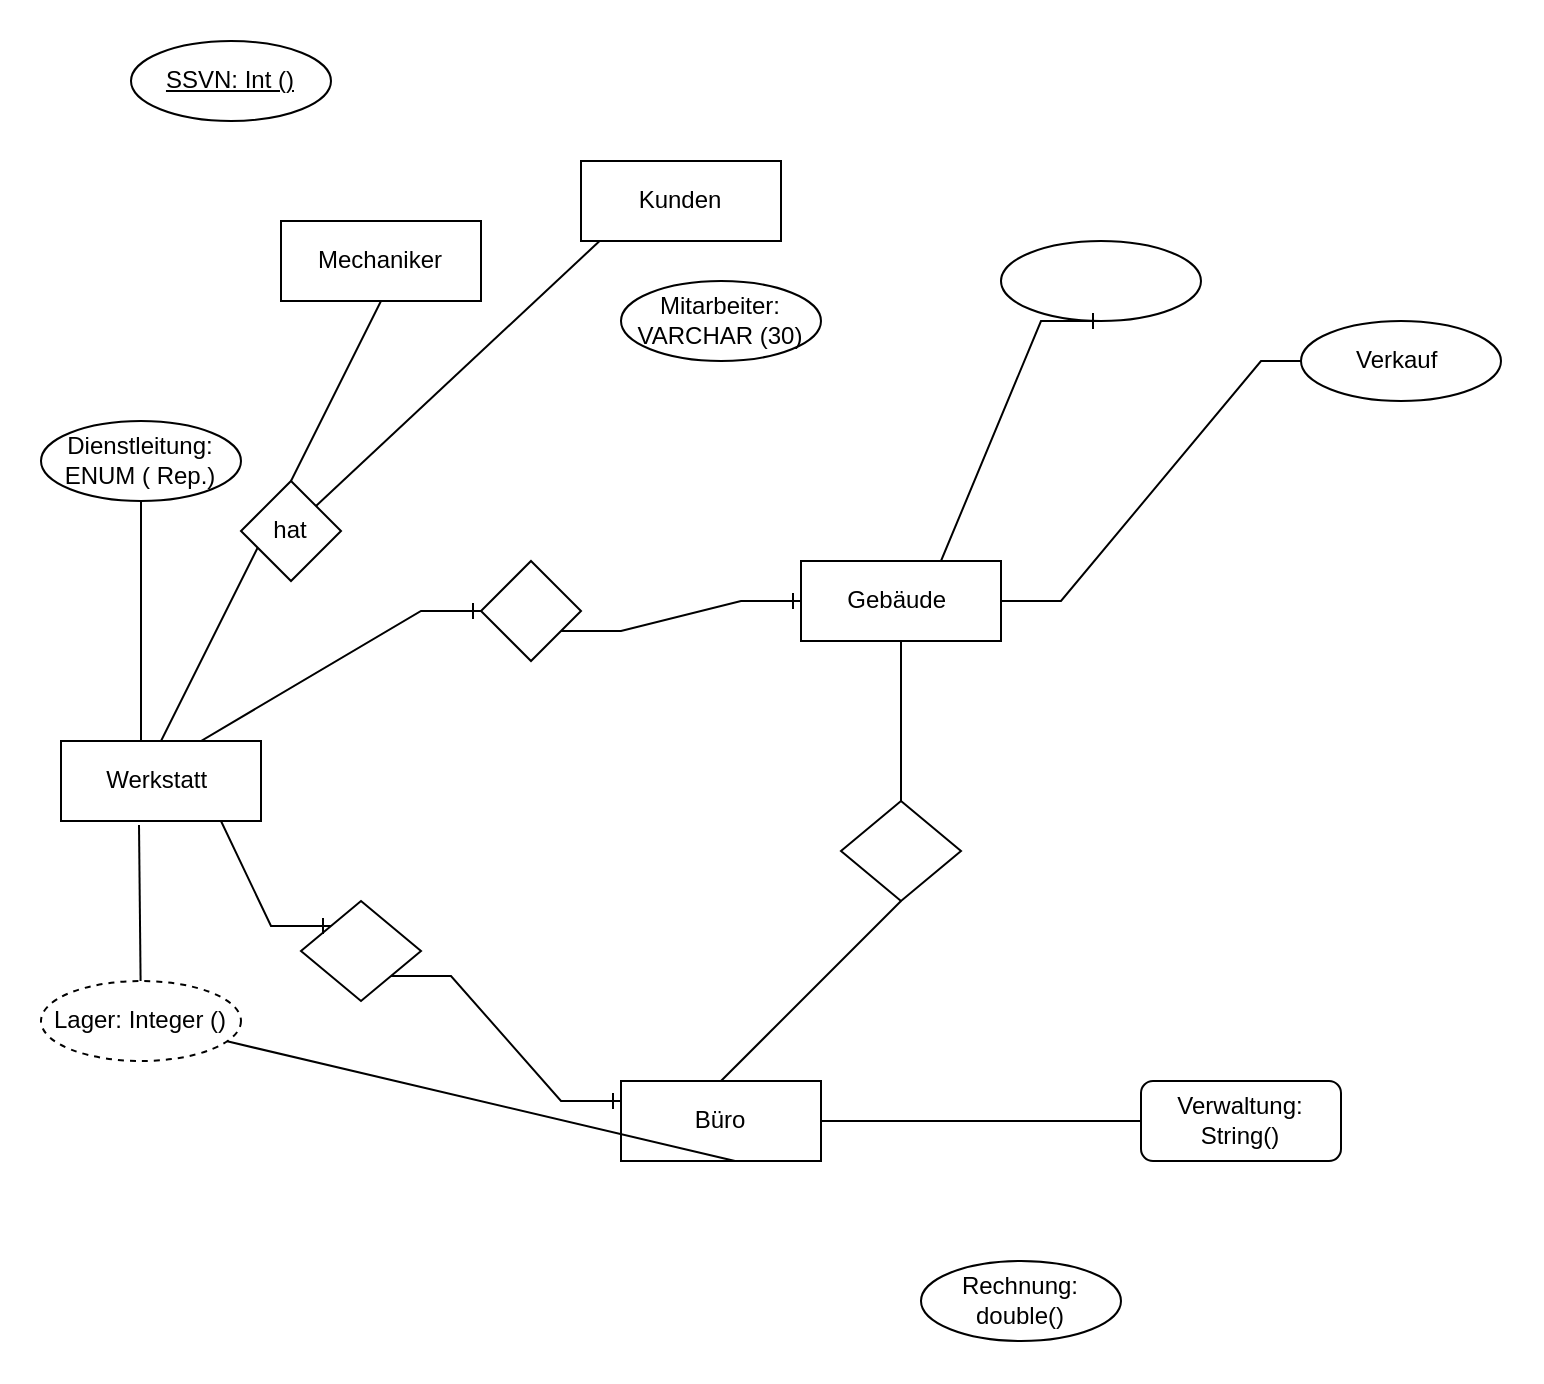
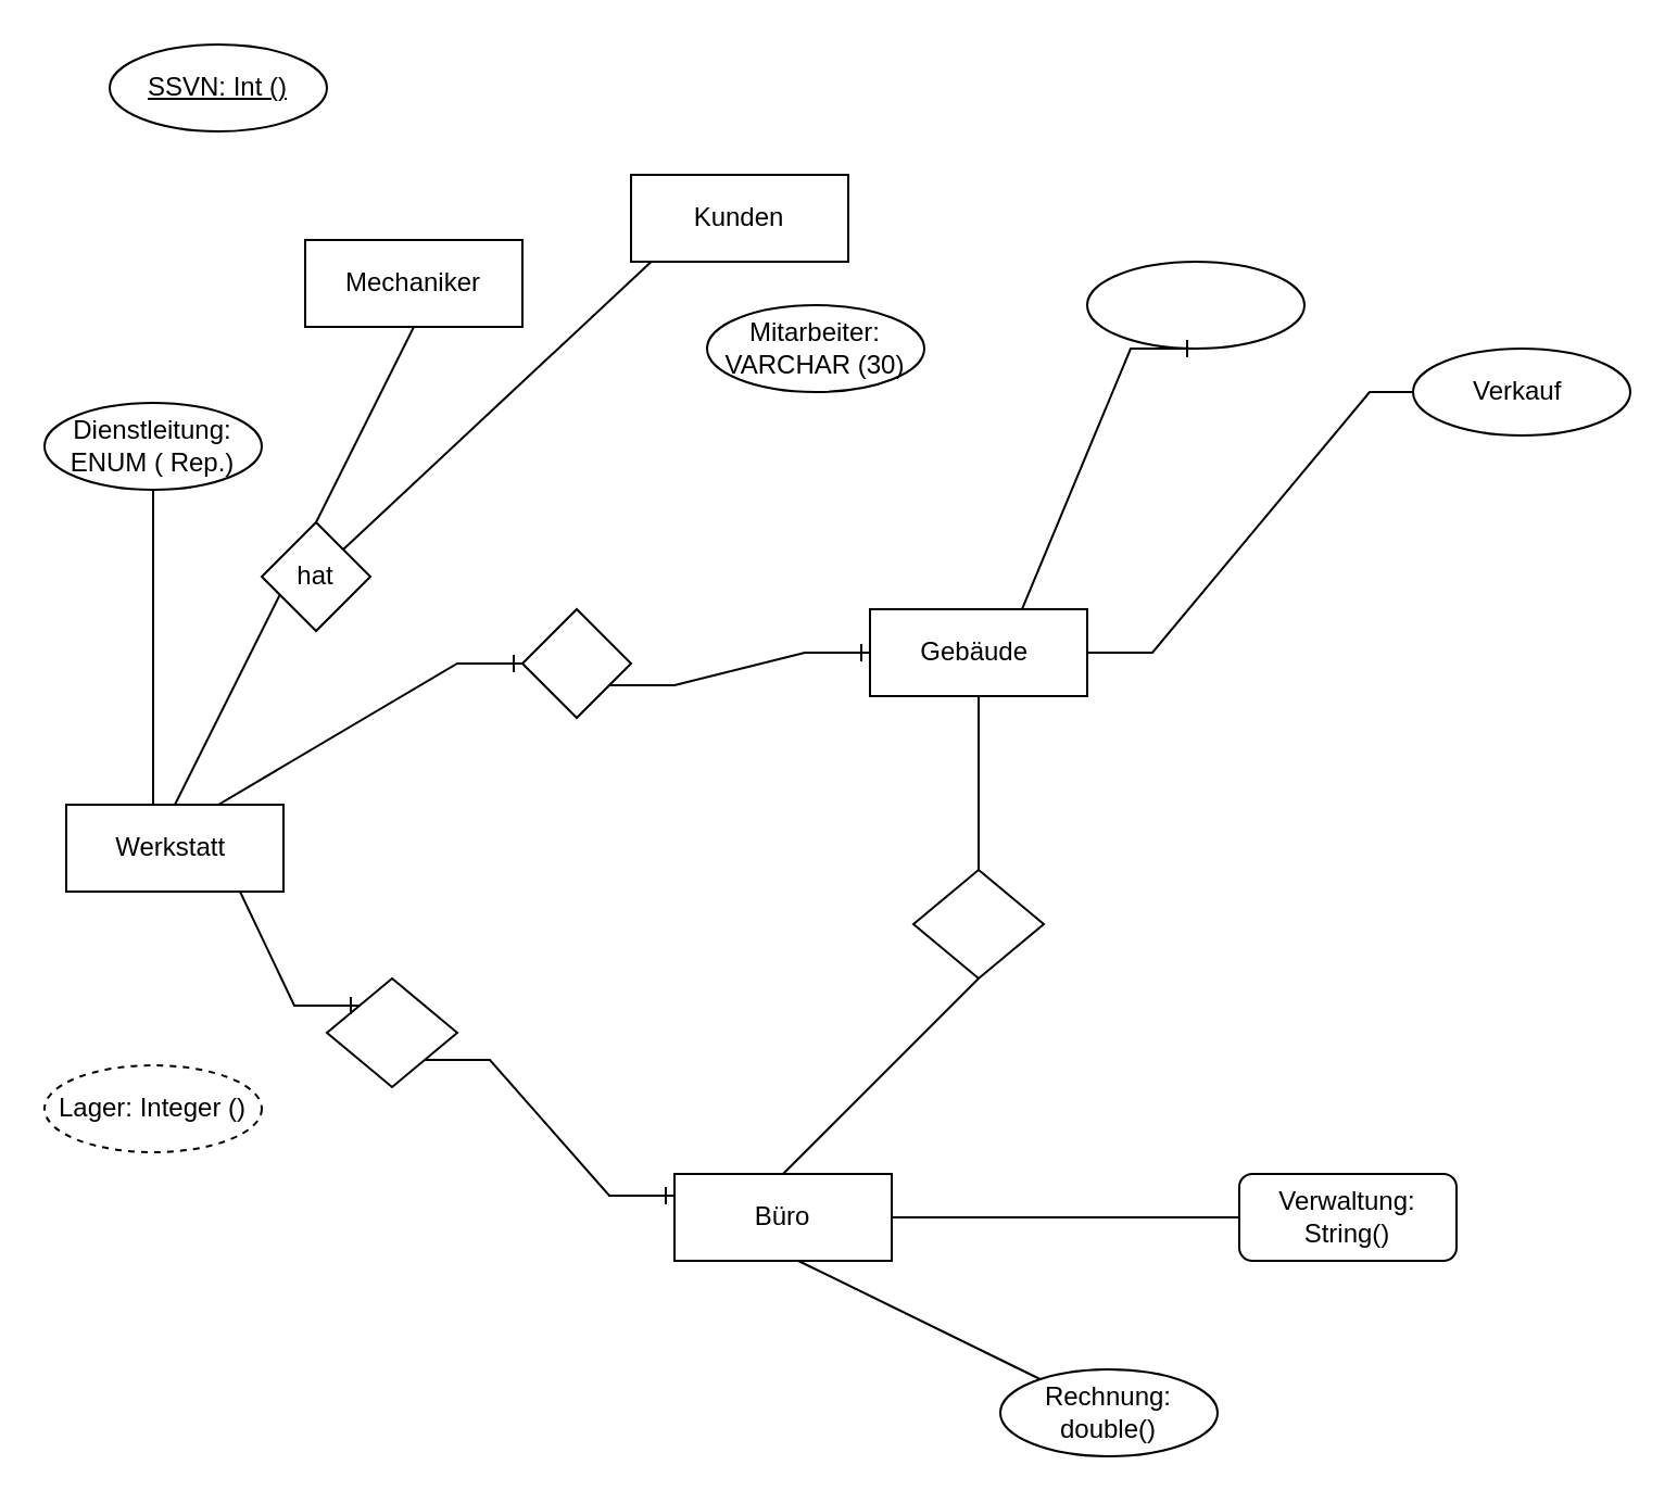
  <mxCell id="0" />
  <mxCell id="1" parent="0" />
  <mxCell id="2" value="Gebäude&amp;nbsp;" style="whiteSpace=wrap;html=1;align=center;" vertex="1" parent="1"><mxGeometry x="400" y="280" width="100" height="40" as="geometry" /></mxCell>
  <mxCell id="3" value="Werkstatt&amp;nbsp;" style="whiteSpace=wrap;html=1;align=center;" vertex="1" parent="1"><mxGeometry x="30" y="370" width="100" height="40" as="geometry" /></mxCell>
  <mxCell id="4" value="" style="edgeStyle=entityRelationEdgeStyle;fontSize=12;html=1;endArrow=ERone;endFill=1;rounded=0;" edge="1" parent="1"><mxGeometry width="100" height="100" relative="1" as="geometry"><mxPoint x="500" y="300" as="sourcePoint" /><mxPoint x="660" y="180" as="targetPoint" /><Array as="points"><mxPoint x="550" y="250" /></Array></mxGeometry></mxCell>
  <mxCell id="5" value="Verkauf&amp;nbsp;" style="ellipse;whiteSpace=wrap;html=1;align=center;" vertex="1" parent="1"><mxGeometry x="650" y="160" width="100" height="40" as="geometry" /></mxCell>
  <mxCell id="6" value="" style="ellipse;whiteSpace=wrap;html=1;align=center;" vertex="1" parent="1"><mxGeometry x="500" y="120" width="100" height="40" as="geometry" /></mxCell>
  <mxCell id="7" value="" style="edgeStyle=entityRelationEdgeStyle;fontSize=12;html=1;endArrow=ERone;endFill=1;rounded=0;entryX=0.5;entryY=1;entryDx=0;entryDy=0;" edge="1" parent="1" target="6"><mxGeometry width="100" height="100" relative="1" as="geometry"><mxPoint x="440" y="280" as="sourcePoint" /><mxPoint x="600" y="160" as="targetPoint" /><Array as="points"><mxPoint x="490" y="230" /></Array></mxGeometry></mxCell>
- <mxCell id="8" value="Mitarbeiter: VARCHAR (30)" style="ellipse;whiteSpace=wrap;html=1;align=center;" vertex="1" parent="1"><mxGeometry x="310" y="140" width="100" height="40" as="geometry" /></mxCell>
+ <mxCell id="8" value="Mitarbeiter: VARCHAR (30)" style="ellipse;whiteSpace=wrap;html=1;align=center;" vertex="1" parent="1"><mxGeometry x="325" y="140" width="100" height="40" as="geometry" /></mxCell>
  <mxCell id="9" value="Verwaltung: String()" style="whiteSpace=wrap;html=1;align=center;rounded=1;" vertex="1" parent="1"><mxGeometry x="570" y="540" width="100" height="40" as="geometry" /></mxCell>
  <mxCell id="10" value="Büro" style="whiteSpace=wrap;html=1;align=center;" vertex="1" parent="1"><mxGeometry x="310" y="540" width="100" height="40" as="geometry" /></mxCell>
  <mxCell id="11" value="" style="shape=rhombus;perimeter=rhombusPerimeter;whiteSpace=wrap;html=1;align=center;" vertex="1" parent="1"><mxGeometry x="150" y="450" width="60" height="50" as="geometry" /></mxCell>
  <mxCell id="12" value="" style="shape=rhombus;perimeter=rhombusPerimeter;whiteSpace=wrap;html=1;align=center;" vertex="1" parent="1"><mxGeometry x="240" y="280" width="50" height="50" as="geometry" /></mxCell>
  <mxCell id="13" value="" style="edgeStyle=entityRelationEdgeStyle;fontSize=12;html=1;endArrow=ERone;endFill=1;rounded=0;entryX=0;entryY=0.25;entryDx=0;entryDy=0;exitX=1;exitY=1;exitDx=0;exitDy=0;" edge="1" parent="1" source="11" target="10"><mxGeometry width="100" height="100" relative="1" as="geometry"><mxPoint x="190" y="560" as="sourcePoint" /><mxPoint x="290" y="460" as="targetPoint" /><Array as="points"><mxPoint x="130" y="610" /></Array></mxGeometry></mxCell>
  <mxCell id="14" value="" style="edgeStyle=entityRelationEdgeStyle;fontSize=12;html=1;endArrow=ERone;endFill=1;rounded=0;entryX=0;entryY=0;entryDx=0;entryDy=0;exitX=0.5;exitY=1;exitDx=0;exitDy=0;" edge="1" parent="1" source="3" target="11"><mxGeometry width="100" height="100" relative="1" as="geometry"><mxPoint x="50" y="510" as="sourcePoint" /><mxPoint x="150" y="410" as="targetPoint" /></mxGeometry></mxCell>
  <mxCell id="15" value="" style="edgeStyle=entityRelationEdgeStyle;fontSize=12;html=1;endArrow=ERone;endFill=1;rounded=0;entryX=0;entryY=0.5;entryDx=0;entryDy=0;" edge="1" parent="1" target="12"><mxGeometry width="100" height="100" relative="1" as="geometry"><mxPoint x="70" y="370" as="sourcePoint" /><mxPoint x="170" y="260" as="targetPoint" /></mxGeometry></mxCell>
  <mxCell id="16" value="" style="edgeStyle=entityRelationEdgeStyle;fontSize=12;html=1;endArrow=ERone;endFill=1;rounded=0;entryX=0;entryY=0.5;entryDx=0;entryDy=0;exitX=0.94;exitY=0.7;exitDx=0;exitDy=0;exitPerimeter=0;" edge="1" parent="1" target="2"><mxGeometry width="100" height="100" relative="1" as="geometry"><mxPoint x="280" y="315" as="sourcePoint" /><mxPoint x="393" y="305" as="targetPoint" /><Array as="points"><mxPoint x="280" y="315" /></Array></mxGeometry></mxCell>
- <mxCell id="17" value="" style="endArrow=none;html=1;rounded=0;exitX=0.39;exitY=1.05;exitDx=0;exitDy=0;exitPerimeter=0;" edge="1" parent="1" source="3" target="18"><mxGeometry relative="1" as="geometry"><mxPoint x="40" y="430" as="sourcePoint" /><mxPoint x="70" y="510" as="targetPoint" /></mxGeometry></mxCell>
  <mxCell id="18" value="Lager: Integer ()" style="ellipse;whiteSpace=wrap;html=1;align=center;dashed=1;" vertex="1" parent="1"><mxGeometry x="20" y="490" width="100" height="40" as="geometry" /></mxCell>
- <mxCell id="19" value="Dienstleitung: ENUM ( Rep.)" style="ellipse;whiteSpace=wrap;html=1;align=center;" vertex="1" parent="1"><mxGeometry x="20" y="210" width="100" height="40" as="geometry" /></mxCell>
+ <mxCell id="19" value="Dienstleitung: ENUM ( Rep.)" style="ellipse;whiteSpace=wrap;html=1;align=center;" vertex="1" parent="1"><mxGeometry x="20" y="185" width="100" height="40" as="geometry" /></mxCell>
  <mxCell id="20" value="" style="endArrow=none;html=1;rounded=0;exitX=0.5;exitY=1;exitDx=0;exitDy=0;" edge="1" parent="1" source="19"><mxGeometry relative="1" as="geometry"><mxPoint x="40" y="430" as="sourcePoint" /><mxPoint x="70" y="370" as="targetPoint" /></mxGeometry></mxCell>
  <mxCell id="21" value="" style="shape=rhombus;perimeter=rhombusPerimeter;whiteSpace=wrap;html=1;align=center;" vertex="1" parent="1"><mxGeometry x="420" y="400" width="60" height="50" as="geometry" /></mxCell>
  <mxCell id="22" value="" style="endArrow=none;html=1;rounded=0;exitX=0.5;exitY=1;exitDx=0;exitDy=0;" edge="1" parent="1" source="2" target="21"><mxGeometry relative="1" as="geometry"><mxPoint x="220" y="430" as="sourcePoint" /><mxPoint x="380" y="430" as="targetPoint" /></mxGeometry></mxCell>
  <mxCell id="23" value="" style="endArrow=none;html=1;rounded=0;exitX=0.5;exitY=0;exitDx=0;exitDy=0;entryX=0.5;entryY=1;entryDx=0;entryDy=0;" edge="1" parent="1" source="10" target="21"><mxGeometry relative="1" as="geometry"><mxPoint x="220" y="430" as="sourcePoint" /><mxPoint x="380" y="430" as="targetPoint" /></mxGeometry></mxCell>
  <mxCell id="24" value="Mechaniker" style="whiteSpace=wrap;html=1;align=center;" vertex="1" parent="1"><mxGeometry x="140" y="110" width="100" height="40" as="geometry" /></mxCell>
  <mxCell id="25" value="" style="endArrow=none;html=1;rounded=0;" edge="1" parent="1"><mxGeometry relative="1" as="geometry"><mxPoint x="130" y="270" as="sourcePoint" /><mxPoint x="80" y="370" as="targetPoint" /></mxGeometry></mxCell>
  <mxCell id="26" value="hat" style="shape=rhombus;perimeter=rhombusPerimeter;whiteSpace=wrap;html=1;align=center;" vertex="1" parent="1"><mxGeometry x="120" y="240" width="50" height="50" as="geometry" /></mxCell>
  <mxCell id="27" value="" style="endArrow=none;html=1;rounded=0;entryX=0.5;entryY=0;entryDx=0;entryDy=0;" edge="1" parent="1" target="26"><mxGeometry relative="1" as="geometry"><mxPoint x="190" y="150" as="sourcePoint" /><mxPoint x="140" y="250" as="targetPoint" /></mxGeometry></mxCell>
  <mxCell id="28" value="" style="endArrow=none;html=1;rounded=0;exitX=1;exitY=0;exitDx=0;exitDy=0;" edge="1" parent="1" source="26"><mxGeometry relative="1" as="geometry"><mxPoint x="240" y="350" as="sourcePoint" /><mxPoint x="310" y="110" as="targetPoint" /></mxGeometry></mxCell>
  <mxCell id="29" value="Kunden" style="whiteSpace=wrap;html=1;align=center;" vertex="1" parent="1"><mxGeometry x="290" y="80" width="100" height="40" as="geometry" /></mxCell>
  <mxCell id="30" value="" style="endArrow=none;html=1;rounded=0;entryX=0;entryY=0.5;entryDx=0;entryDy=0;" edge="1" parent="1" target="9"><mxGeometry relative="1" as="geometry"><mxPoint x="410" y="560" as="sourcePoint" /><mxPoint x="560" y="559" as="targetPoint" /></mxGeometry></mxCell>
  <mxCell id="31" value="Rechnung: double()" style="ellipse;whiteSpace=wrap;html=1;align=center;" vertex="1" parent="1"><mxGeometry x="460" y="630" width="100" height="40" as="geometry" /></mxCell>
- <mxCell id="32" value="" style="endArrow=none;html=1;rounded=0;exitX=0.57;exitY=1;exitDx=0;exitDy=0;exitPerimeter=0;" edge="1" parent="1" source="10" target="18"><mxGeometry relative="1" as="geometry"><mxPoint x="360" y="600" as="sourcePoint" /><mxPoint x="515" y="610" as="targetPoint" /></mxGeometry></mxCell>
- <mxCell id="33" value="SSVN: Int ()" style="ellipse;whiteSpace=wrap;html=1;align=center;fontStyle=4;" vertex="1" parent="1"><mxGeometry x="65" y="20" width="100" height="40" as="geometry" /></mxCell>
+ <mxCell id="32" value="" style="endArrow=none;html=1;rounded=0;exitX=0.57;exitY=1;exitDx=0;exitDy=0;exitPerimeter=0;" edge="1" parent="1" source="10" target="31"><mxGeometry relative="1" as="geometry"><mxPoint x="360" y="600" as="sourcePoint" /><mxPoint x="515" y="610" as="targetPoint" /></mxGeometry></mxCell>
+ <mxCell id="33" value="SSVN: Int ()" style="ellipse;whiteSpace=wrap;html=1;align=center;fontStyle=4;" vertex="1" parent="1"><mxGeometry x="50" y="20" width="100" height="40" as="geometry" /></mxCell>
